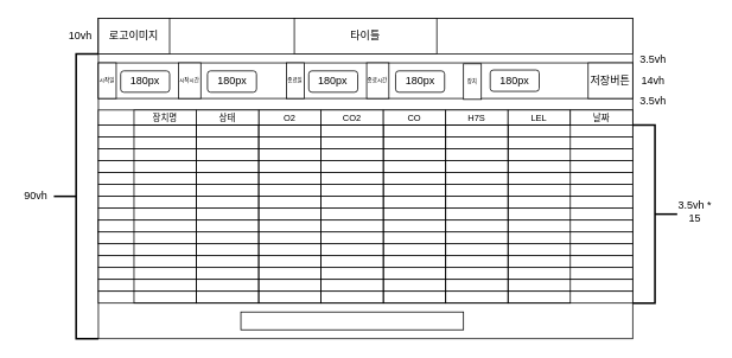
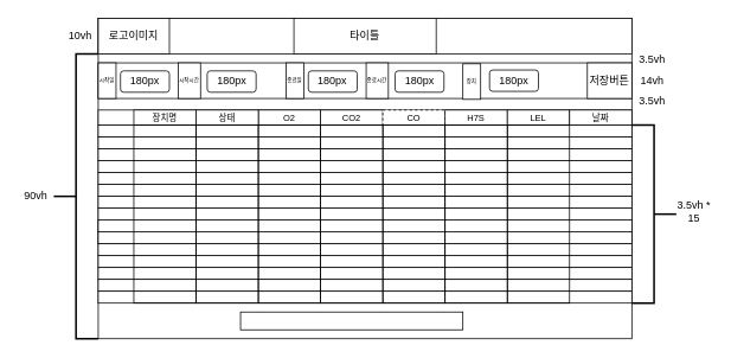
  <mxCell id="0" />
  <mxCell id="1" parent="0" />
  <mxCell id="2" value="" style="rounded=0;whiteSpace=wrap;html=1;" parent="1" vertex="1"><mxGeometry x="110" y="20" width="600" height="360" as="geometry" /></mxCell>
  <mxCell id="3" value="" style="rounded=0;whiteSpace=wrap;html=1;fontSize=6;" vertex="1" parent="1"><mxGeometry x="110" y="260.003" width="600" height="13.333" as="geometry" /></mxCell>
  <mxCell id="4" value="" style="rounded=0;whiteSpace=wrap;html=1;fontSize=6;" vertex="1" parent="1"><mxGeometry x="110" y="246.663" width="600" height="13.333" as="geometry" /></mxCell>
  <mxCell id="5" value="" style="rounded=0;whiteSpace=wrap;html=1;fontSize=6;" vertex="1" parent="1"><mxGeometry x="110" y="260" width="600" height="13.333" as="geometry" /></mxCell>
  <mxCell id="6" value="" style="rounded=0;whiteSpace=wrap;html=1;fontSize=6;" vertex="1" parent="1"><mxGeometry x="110" y="246.667" width="600" height="13.333" as="geometry" /></mxCell>
  <mxCell id="7" value="" style="rounded=0;whiteSpace=wrap;html=1;" parent="1" vertex="1"><mxGeometry x="110" y="20" width="600" height="40" as="geometry" /></mxCell>
  <mxCell id="8" value="10vh" style="text;html=1;strokeColor=none;fillColor=none;align=center;verticalAlign=middle;whiteSpace=wrap;rounded=0;" parent="1" vertex="1"><mxGeometry x="70" y="30" width="40" height="20" as="geometry" /></mxCell>
  <mxCell id="9" value="90vh" style="text;html=1;strokeColor=none;fillColor=none;align=center;verticalAlign=middle;whiteSpace=wrap;rounded=0;" parent="1" vertex="1"><mxGeometry x="20" y="210" width="40" height="20" as="geometry" /></mxCell>
  <mxCell id="10" value="로고이미지" style="rounded=0;whiteSpace=wrap;html=1;" parent="1" vertex="1"><mxGeometry x="110" y="20" width="80" height="40" as="geometry" /></mxCell>
  <mxCell id="11" value="타이틀" style="rounded=0;whiteSpace=wrap;html=1;" parent="1" vertex="1"><mxGeometry x="330" y="20" width="160" height="40" as="geometry" /></mxCell>
  <mxCell id="12" value="" style="rounded=0;whiteSpace=wrap;html=1;" parent="1" vertex="1"><mxGeometry x="110" y="70" width="600" height="40" as="geometry" /></mxCell>
  <mxCell id="13" value="" style="strokeWidth=2;html=1;shape=mxgraph.flowchart.annotation_2;align=left;labelPosition=right;pointerEvents=1;" parent="1" vertex="1"><mxGeometry x="60" y="60" width="50" height="320" as="geometry" /></mxCell>
  <mxCell id="14" value="3.5vh" style="text;html=1;strokeColor=none;fillColor=none;align=center;verticalAlign=middle;whiteSpace=wrap;rounded=0;" parent="1" vertex="1"><mxGeometry x="713" y="56" width="40" height="20" as="geometry" /></mxCell>
  <mxCell id="15" value="3.5vh" style="text;html=1;strokeColor=none;fillColor=none;align=center;verticalAlign=middle;whiteSpace=wrap;rounded=0;" parent="1" vertex="1"><mxGeometry x="713" y="103" width="40" height="20" as="geometry" /></mxCell>
  <mxCell id="16" value="14vh" style="text;html=1;strokeColor=none;fillColor=none;align=center;verticalAlign=middle;whiteSpace=wrap;rounded=0;" parent="1" vertex="1"><mxGeometry x="713" y="80" width="40" height="20" as="geometry" /></mxCell>
  <mxCell id="17" value="r" style="rounded=0;whiteSpace=wrap;html=1;" parent="1" vertex="1"><mxGeometry x="110" y="123" width="600" height="17" as="geometry" /></mxCell>
  <mxCell id="18" value="180px" style="rounded=1;whiteSpace=wrap;html=1;" vertex="1" parent="1"><mxGeometry x="135" y="79" width="55" height="24" as="geometry" /></mxCell>
  <mxCell id="19" value="시작일" style="rounded=0;whiteSpace=wrap;html=1;fontSize=6;" vertex="1" parent="1"><mxGeometry x="110" y="70" width="20" height="40" as="geometry" /></mxCell>
  <mxCell id="20" value="시작시간" style="rounded=0;whiteSpace=wrap;html=1;fontSize=6;" vertex="1" parent="1"><mxGeometry x="200" y="70" width="25" height="40" as="geometry" /></mxCell>
  <mxCell id="21" value="저장버튼" style="rounded=0;whiteSpace=wrap;html=1;" vertex="1" parent="1"><mxGeometry x="660" y="70" width="50" height="40" as="geometry" /></mxCell>
  <mxCell id="22" value="" style="group" vertex="1" connectable="0" parent="1"><mxGeometry x="150" y="123" width="560" height="17" as="geometry" /></mxCell>
  <mxCell id="23" value="O2" style="rounded=0;whiteSpace=wrap;html=1;fontSize=10;" parent="22" vertex="1"><mxGeometry x="140" width="70" height="17" as="geometry" /></mxCell>
  <mxCell id="24" value="&lt;font style=&quot;font-size: 10px&quot;&gt;CO2&lt;/font&gt;" style="rounded=0;whiteSpace=wrap;html=1;fontSize=10;" parent="22" vertex="1"><mxGeometry x="210" width="70" height="17" as="geometry" /></mxCell>
- <mxCell id="25" value="&lt;font style=&quot;font-size: 10px&quot;&gt;CO&lt;/font&gt;" style="rounded=0;whiteSpace=wrap;html=1;fontSize=10;" parent="22" vertex="1"><mxGeometry x="280" width="70" height="17" as="geometry" /></mxCell>
+ <mxCell id="25" value="&lt;font style=&quot;font-size: 10px&quot;&gt;CO&lt;/font&gt;" style="rounded=0;whiteSpace=wrap;html=1;fontSize=10;dashed=1;" parent="22" vertex="1"><mxGeometry x="280" width="70" height="17" as="geometry" /></mxCell>
  <mxCell id="26" value="H7S" style="rounded=0;whiteSpace=wrap;html=1;fontSize=10;" parent="22" vertex="1"><mxGeometry x="350" width="70" height="17" as="geometry" /></mxCell>
  <mxCell id="27" value="&lt;font style=&quot;font-size: 10px&quot;&gt;LEL&lt;/font&gt;" style="rounded=0;whiteSpace=wrap;html=1;fontSize=10;" parent="22" vertex="1"><mxGeometry x="420" width="70" height="17" as="geometry" /></mxCell>
  <mxCell id="28" value="상태" style="rounded=0;whiteSpace=wrap;html=1;fontSize=10;" vertex="1" parent="22"><mxGeometry x="70" width="70" height="17" as="geometry" /></mxCell>
  <mxCell id="29" value="날짜" style="rounded=0;whiteSpace=wrap;html=1;fontSize=10;" vertex="1" parent="22"><mxGeometry x="490.0" width="70" height="17" as="geometry" /></mxCell>
  <mxCell id="30" value="장치명" style="rounded=0;whiteSpace=wrap;html=1;fontSize=10;" vertex="1" parent="22"><mxGeometry width="70" height="17" as="geometry" /></mxCell>
  <mxCell id="31" value="&lt;span&gt;180px&lt;/span&gt;" style="rounded=1;whiteSpace=wrap;html=1;" vertex="1" parent="1"><mxGeometry x="232.5" y="79" width="55" height="24" as="geometry" /></mxCell>
  <mxCell id="32" value="&lt;span&gt;180px&lt;/span&gt;" style="rounded=1;whiteSpace=wrap;html=1;" vertex="1" parent="1"><mxGeometry x="346.25" y="79" width="55" height="24" as="geometry" /></mxCell>
  <mxCell id="33" value="종료일" style="rounded=0;whiteSpace=wrap;html=1;fontSize=6;" vertex="1" parent="1"><mxGeometry x="321.25" y="70" width="20" height="40" as="geometry" /></mxCell>
  <mxCell id="34" value="종료시간" style="rounded=0;whiteSpace=wrap;html=1;fontSize=6;" vertex="1" parent="1"><mxGeometry x="411.25" y="70" width="25" height="40" as="geometry" /></mxCell>
  <mxCell id="35" value="&lt;span&gt;180px&lt;/span&gt;" style="rounded=1;whiteSpace=wrap;html=1;" vertex="1" parent="1"><mxGeometry x="443.75" y="79" width="55" height="24" as="geometry" /></mxCell>
  <mxCell id="36" value="장치" style="rounded=0;whiteSpace=wrap;html=1;fontSize=6;" vertex="1" parent="1"><mxGeometry x="520" y="71" width="20" height="40" as="geometry" /></mxCell>
  <mxCell id="37" value="&lt;span&gt;180px&lt;/span&gt;" style="rounded=1;whiteSpace=wrap;html=1;" vertex="1" parent="1"><mxGeometry x="550" y="78" width="55" height="24" as="geometry" /></mxCell>
  <mxCell id="38" value="" style="rounded=0;whiteSpace=wrap;html=1;fontSize=6;" vertex="1" parent="1"><mxGeometry x="110" y="273.333" width="600" height="13.333" as="geometry" /></mxCell>
  <mxCell id="39" value="" style="rounded=0;whiteSpace=wrap;html=1;fontSize=6;" vertex="1" parent="1"><mxGeometry x="110" y="286.667" width="600" height="13.333" as="geometry" /></mxCell>
  <mxCell id="40" value="" style="rounded=0;whiteSpace=wrap;html=1;fontSize=6;" vertex="1" parent="1"><mxGeometry x="110" y="300" width="600" height="13.333" as="geometry" /></mxCell>
  <mxCell id="41" value="" style="rounded=0;whiteSpace=wrap;html=1;fontSize=6;" vertex="1" parent="1"><mxGeometry x="110" y="313.333" width="600" height="13.333" as="geometry" /></mxCell>
  <mxCell id="42" value="" style="rounded=0;whiteSpace=wrap;html=1;fontSize=6;" vertex="1" parent="1"><mxGeometry x="110" y="326.667" width="600" height="13.333" as="geometry" /></mxCell>
  <mxCell id="43" value="" style="group" vertex="1" connectable="0" parent="1"><mxGeometry x="110" y="140" width="600" height="200" as="geometry" /></mxCell>
  <mxCell id="44" value="" style="rounded=0;whiteSpace=wrap;html=1;fontSize=6;" vertex="1" parent="43"><mxGeometry width="600" height="13.333" as="geometry" /></mxCell>
  <mxCell id="45" value="" style="rounded=0;whiteSpace=wrap;html=1;fontSize=6;" vertex="1" parent="43"><mxGeometry y="13.333" width="600" height="13.333" as="geometry" /></mxCell>
  <mxCell id="46" value="" style="rounded=0;whiteSpace=wrap;html=1;fontSize=6;" vertex="1" parent="43"><mxGeometry y="26.667" width="600" height="13.333" as="geometry" /></mxCell>
  <mxCell id="47" value="" style="rounded=0;whiteSpace=wrap;html=1;fontSize=6;" vertex="1" parent="43"><mxGeometry y="40" width="600" height="13.333" as="geometry" /></mxCell>
  <mxCell id="48" value="" style="rounded=0;whiteSpace=wrap;html=1;fontSize=6;" vertex="1" parent="43"><mxGeometry y="53.333" width="600" height="13.333" as="geometry" /></mxCell>
  <mxCell id="49" value="" style="rounded=0;whiteSpace=wrap;html=1;fontSize=6;" vertex="1" parent="43"><mxGeometry y="66.667" width="600" height="13.333" as="geometry" /></mxCell>
  <mxCell id="50" value="" style="rounded=0;whiteSpace=wrap;html=1;fontSize=6;" vertex="1" parent="43"><mxGeometry y="80" width="600" height="13.333" as="geometry" /></mxCell>
  <mxCell id="51" value="" style="rounded=0;whiteSpace=wrap;html=1;fontSize=6;" vertex="1" parent="43"><mxGeometry y="93.333" width="600" height="13.333" as="geometry" /></mxCell>
  <mxCell id="52" value="" style="rounded=0;whiteSpace=wrap;html=1;fontSize=6;fillColor=none;" vertex="1" parent="43"><mxGeometry x="40" width="70" height="200" as="geometry" /></mxCell>
  <mxCell id="53" value="" style="rounded=0;whiteSpace=wrap;html=1;fontSize=6;fillColor=none;" vertex="1" parent="43"><mxGeometry x="460" width="70" height="200" as="geometry" /></mxCell>
  <mxCell id="54" value="" style="rounded=0;whiteSpace=wrap;html=1;fontSize=6;fillColor=none;" vertex="1" parent="1"><mxGeometry x="220" y="140" width="70" height="200" as="geometry" /></mxCell>
  <mxCell id="55" value="" style="rounded=0;whiteSpace=wrap;html=1;fontSize=6;fillColor=none;" vertex="1" parent="1"><mxGeometry x="290" y="140" width="70" height="200" as="geometry" /></mxCell>
  <mxCell id="56" value="" style="rounded=0;whiteSpace=wrap;html=1;fontSize=6;fillColor=none;" vertex="1" parent="1"><mxGeometry x="360" y="140" width="70" height="200" as="geometry" /></mxCell>
  <mxCell id="57" value="" style="rounded=0;whiteSpace=wrap;html=1;fontSize=6;fillColor=none;" vertex="1" parent="1"><mxGeometry x="430" y="140" width="70" height="200" as="geometry" /></mxCell>
  <mxCell id="58" value="" style="rounded=0;whiteSpace=wrap;html=1;fontSize=6;fillColor=none;" vertex="1" parent="1"><mxGeometry x="500" y="140" width="70" height="200" as="geometry" /></mxCell>
  <mxCell id="59" value="" style="rounded=0;whiteSpace=wrap;html=1;fillColor=none;fontSize=6;fontColor=#f0f0f0;" vertex="1" parent="1"><mxGeometry x="270" y="350" width="250" height="20" as="geometry" /></mxCell>
  <mxCell id="60" value="3.5vh * 15" style="text;html=1;strokeColor=none;fillColor=none;align=center;verticalAlign=middle;whiteSpace=wrap;rounded=0;" vertex="1" parent="1"><mxGeometry x="760" y="226.66" width="40" height="20" as="geometry" /></mxCell>
  <mxCell id="61" value="" style="strokeWidth=2;html=1;shape=mxgraph.flowchart.annotation_2;align=left;labelPosition=right;pointerEvents=1;rotation=-180;" vertex="1" parent="1"><mxGeometry x="710" y="140" width="50" height="200" as="geometry" /></mxCell>
